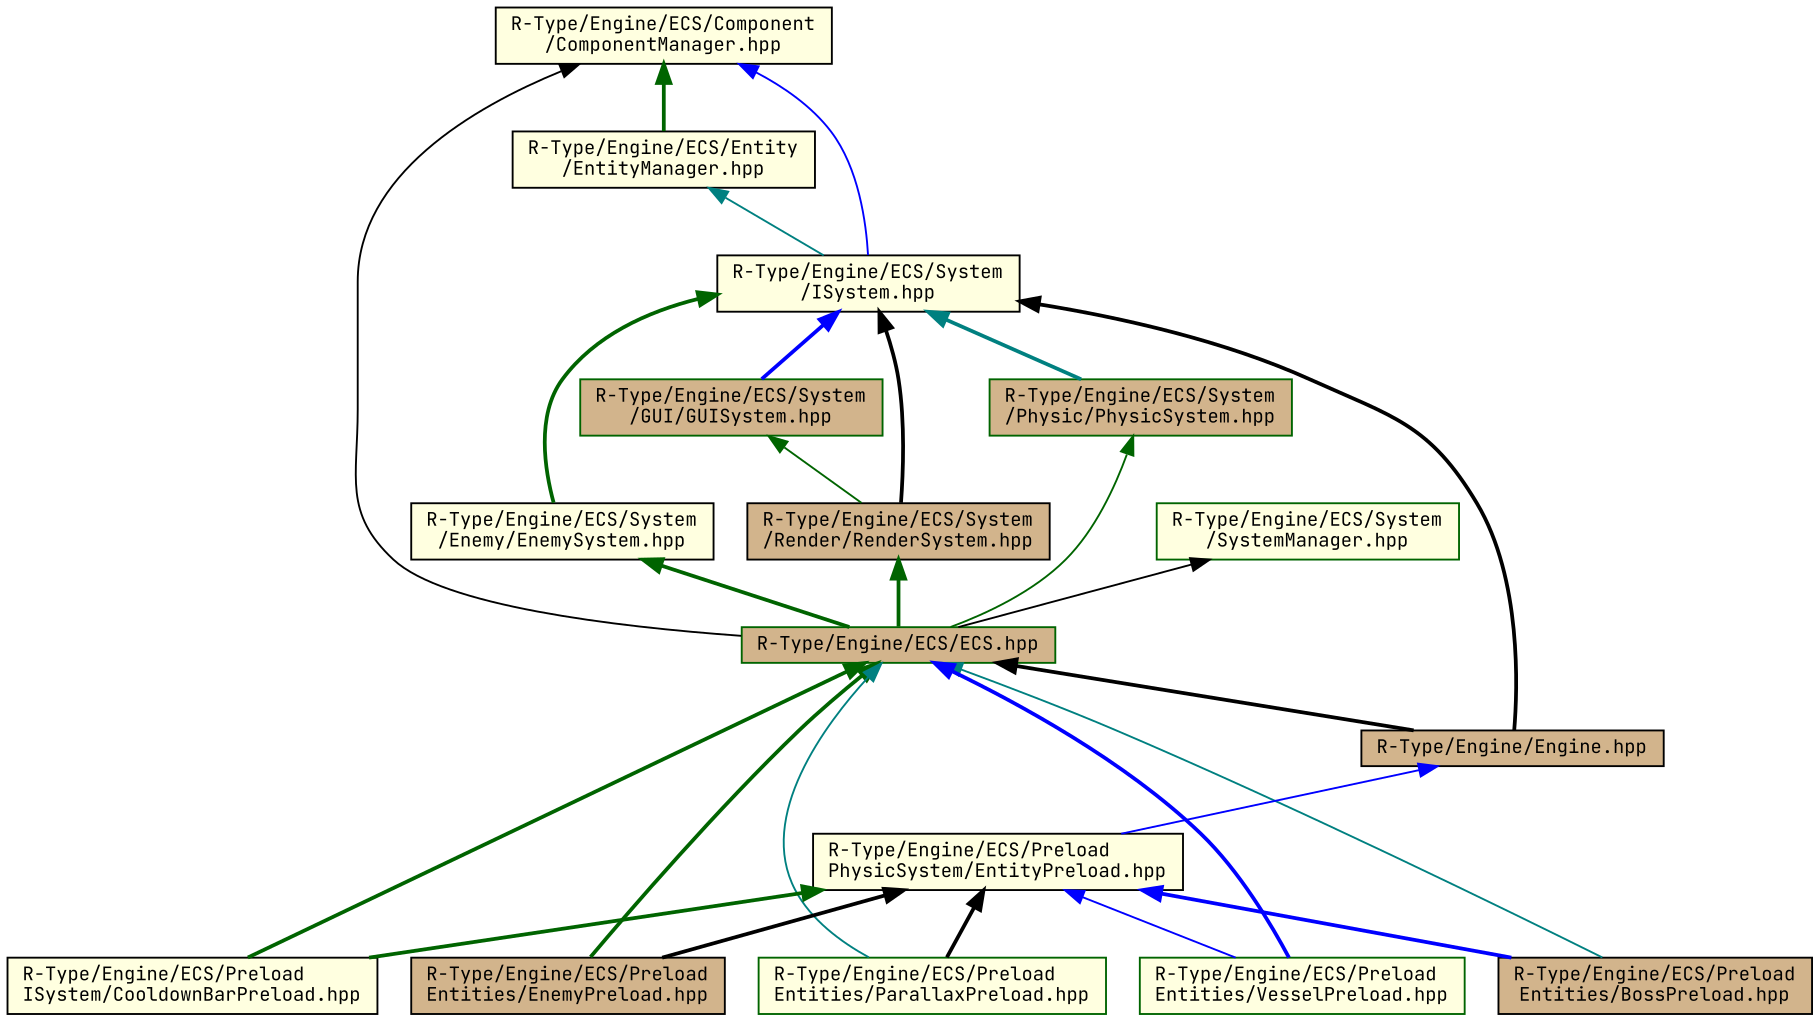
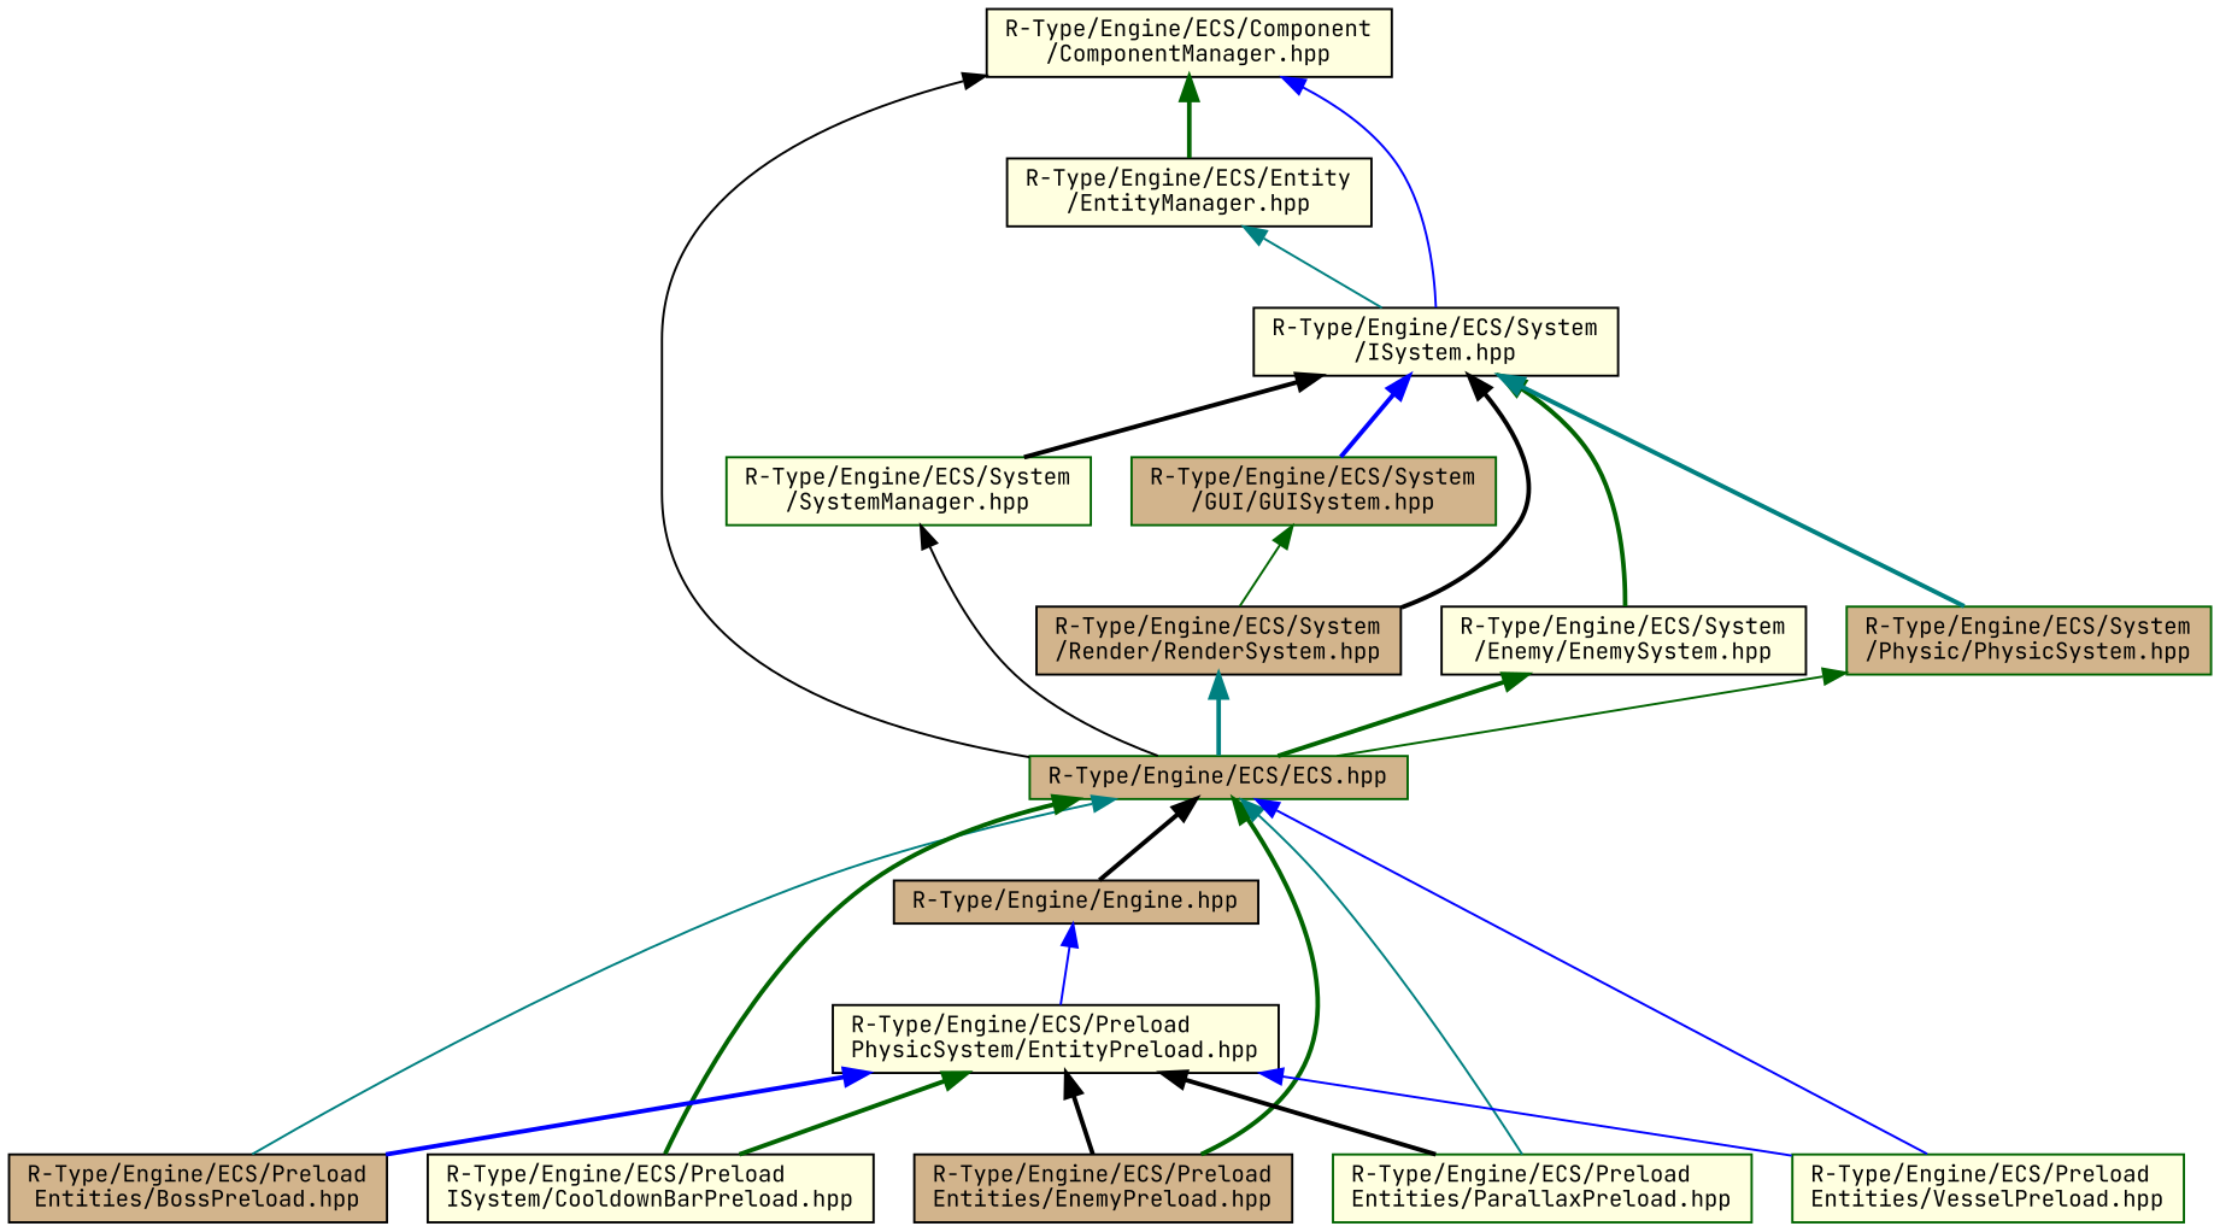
  digraph {
    fontname="JetBrains Mono"
    node [color=black fillcolor=lightyellow fontname="JetBrains Mono" fontsize=10 shape=box style=filled]
    edge [color=darkgreen dir=back fontname="JetBrains Mono" fontsize=10 labelfontname=Helvetica labelfontsize=10 style=bold]
    n1 [fontcolor=black height=0.2 label="R-Type/Engine/ECS/Component\l/ComponentManager.hpp" width=0.4]
    n2 [color=darkgreen fillcolor=tan height=0.2 label="R-Type/Engine/ECS/ECS.hpp" width=0.4]
    n3 [height=0.2 label="R-Type/Engine/ECS/Entity\l/EntityManager.hpp" width=0.4]
    n4 [height=0.2 label="R-Type/Engine/ECS/System\l/ISystem.hpp" width=0.4]
    n5 [fillcolor=tan height=0.2 label="R-Type/Engine/ECS/Preload\lEntities/BossPreload.hpp" width=0.4]
    n6 [height=0.2 label="R-Type/Engine/ECS/Preload\lISystem/CooldownBarPreload.hpp" width=0.4]
    n7 [fillcolor=tan height=0.2 label="R-Type/Engine/ECS/Preload\lEntities/EnemyPreload.hpp" width=0.4]
    n8 [color=darkgreen height=0.2 label="R-Type/Engine/ECS/Preload\lEntities/ParallaxPreload.hpp" width=0.4]
    n9 [color=darkgreen height=0.2 label="R-Type/Engine/ECS/Preload\lEntities/VesselPreload.hpp" width=0.4]
    n10 [fillcolor=tan height=0.2 label="R-Type/Engine/Engine.hpp" width=0.4]
    n11 [height=0.2 label="R-Type/Engine/ECS/System\l/Enemy/EnemySystem.hpp" width=0.4]
    n12 [color=darkgreen fillcolor=tan height=0.2 label="R-Type/Engine/ECS/System\l/GUI/GUISystem.hpp" width=0.4]
    n13 [fillcolor=tan height=0.2 label="R-Type/Engine/ECS/System\l/Render/RenderSystem.hpp" width=0.4]
    n14 [color=darkgreen fillcolor=tan height=0.2 label="R-Type/Engine/ECS/System\l/Physic/PhysicSystem.hpp" width=0.4]
    n15 [color=darkgreen height=0.2 label="R-Type/Engine/ECS/System\l/SystemManager.hpp" width=0.4]
    n16 [height=0.2 label="R-Type/Engine/ECS/Preload\lPhysicSystem/EntityPreload.hpp" width=0.4]
    n1 -> n2 [color=black style=solid]
    n1 -> n3
    n1 -> n4 [color=blue style=solid]
    n2 -> n5 [color=teal style=solid]
    n2 -> n6
    n2 -> n7
    n2 -> n8 [color=teal style=solid]
-   n2 -> n9 [color=blue]
+   n2 -> n9 [color=blue style=solid]
    n2 -> n10 [color=black]
    n3 -> n4 [color=teal style=solid]
    n4 -> n11
    n4 -> n12 [color=blue]
    n4 -> n13 [color=black]
    n4 -> n14 [color=teal]
-   n4 -> n10 [color=black]
+   n4 -> n15 [color=black]
    n10 -> n16 [color=blue style=solid]
    n11 -> n2
    n12 -> n13 [style=solid]
-   n13 -> n2
+   n13 -> n2 [color=teal]
    n14 -> n2 [style=solid]
    n15 -> n2 [color=black style=solid]
    n16 -> n5 [color=blue]
    n16 -> n6
    n16 -> n7 [color=black]
    n16 -> n8 [color=black]
    n16 -> n9 [color=blue style=solid]
  }
